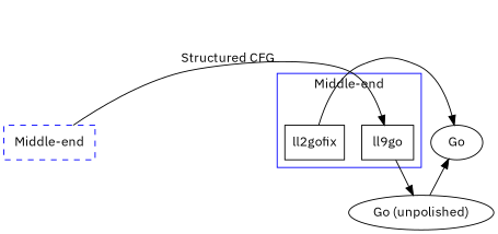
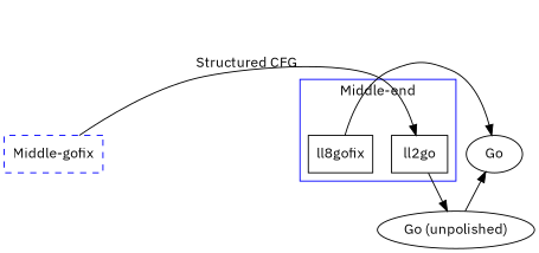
  digraph {
    fontname="IBM Plex Sans"
    newrank=true
    node [fontname="IBM Plex Sans" shape=box]
    edge [fontname="IBM Plex Sans"]
-   n1 [color=blue label="Middle-end" style=dashed]
-   n2 [label=ll9go]
-   n3 [label=ll2gofix]
+   n1 [color=blue label="Middle-gofix" style=dashed]
+   n2 [label=ll2go]
+   n3 [label=ll8gofix]
    n4 [label=Go shape=""]
    n5 [label="Go (unpolished)" shape=""]
    subgraph sub_1 {
      rank=same
      n1
      n2
      n3
      n4
    }
    subgraph cluster_2 {
      color=blue
      label="Middle-end"
      n2
      n3
    }
    n1 -> n2 [label="Structured CFG" minlen=5]
    n2 -> n5
    n3 -> n4
    n5 -> n4
  }
